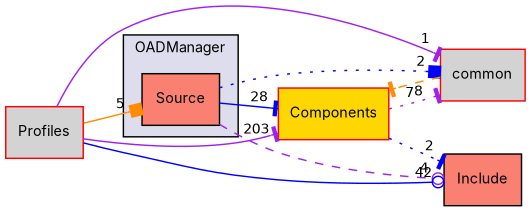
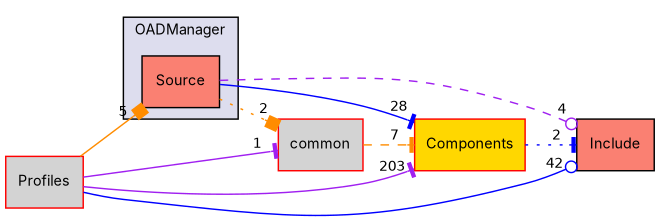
  digraph {
    compound=true
    fontname=Inter
    rankdir=LR
    node [fillcolor=salmon fontname=Inter fontsize=10 shape=box style=filled color=red]
    edge [arrowhead=tee color=purple fontname=Inter headlabel=2 labeldistance=1.5 labelfontname=Helvetica labelfontsize=10 style=solid]
    n1 [label=Source pencolor=black color=""]
    n2 [fillcolor=gold label=Components]
    n3 [fillcolor=lightgrey label=common]
    n4 [label=Include color=""]
    n5 [fillcolor=lightgrey label=Profiles]
    subgraph cluster_1 {
      bgcolor="#ddddee"
      fontsize=10
      label=OADManager
      pencolor=black
      n1
    }
    n1 -> n2 [color=blue headlabel=28]
-   n1 -> n3 [arrowhead=box color=blue style=dotted]
+   n1 -> n3 [arrowhead=box color=darkorange style=dotted]
    n1 -> n4 [arrowhead=odot headlabel=4 style=dashed]
-   n2 -> n3 [headlabel=8 style=dotted]
    n2 -> n4 [color=blue style=dotted]
    n3 -> n2 [color=darkorange headlabel=7 style=dashed]
    n5 -> n1 [arrowhead=box color=darkorange headlabel=5]
    n5 -> n2 [headlabel=203]
    n5 -> n3 [headlabel=1]
    n5 -> n4 [arrowhead=odot color=blue headlabel=42]
  }
